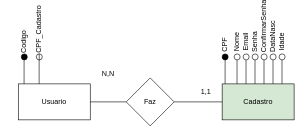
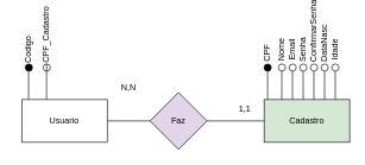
  <mxCell id="0" />
  <mxCell id="1" parent="0" />
  <mxCell id="2" value="Usuario" style="rounded=0;whiteSpace=wrap;html=1;" vertex="1" parent="1"><mxGeometry x="30" y="126" width="120" height="60" as="geometry" /></mxCell>
  <mxCell id="3" value="Cadastro" style="rounded=0;whiteSpace=wrap;html=1;fillColor=#d5e8d4;" vertex="1" parent="1"><mxGeometry x="370" y="126" width="120" height="60" as="geometry" /></mxCell>
- <mxCell id="4" value="Faz" style="rhombus;whiteSpace=wrap;html=1;" vertex="1" parent="1"><mxGeometry x="210" y="116" width="80" height="80" as="geometry" /></mxCell>
+ <mxCell id="4" value="Faz" style="rhombus;whiteSpace=wrap;html=1;fillColor=#e1d5e7;" vertex="1" parent="1"><mxGeometry x="210" y="116" width="80" height="80" as="geometry" /></mxCell>
  <mxCell id="5" value="" style="endArrow=none;html=1;exitX=1;exitY=0.5;exitDx=0;exitDy=0;" edge="1" parent="1" source="2"><mxGeometry width="50" height="50" relative="1" as="geometry"><mxPoint x="160" y="206" as="sourcePoint" /><mxPoint x="210" y="156" as="targetPoint" /></mxGeometry></mxCell>
  <mxCell id="6" value="" style="endArrow=none;html=1;entryX=0;entryY=0.5;entryDx=0;entryDy=0;" edge="1" parent="1" target="3"><mxGeometry width="50" height="50" relative="1" as="geometry"><mxPoint x="290" y="156" as="sourcePoint" /><mxPoint x="340" y="106" as="targetPoint" /></mxGeometry></mxCell>
  <mxCell id="7" value="" style="endArrow=none;html=1;" edge="1" parent="1"><mxGeometry width="50" height="50" relative="1" as="geometry"><mxPoint x="374.93" y="126" as="sourcePoint" /><mxPoint x="374.93" y="86" as="targetPoint" /></mxGeometry></mxCell>
  <mxCell id="8" value="" style="ellipse;whiteSpace=wrap;html=1;fillColor=#000000;" vertex="1" parent="1"><mxGeometry x="370" y="76" width="10" height="10" as="geometry" /></mxCell>
  <mxCell id="9" value="" style="endArrow=none;html=1;fontSize=12;fillColor=#ffffff;" edge="1" parent="1"><mxGeometry width="50" height="50" relative="1" as="geometry"><mxPoint x="394.8" y="126" as="sourcePoint" /><mxPoint x="394.8" y="86" as="targetPoint" /></mxGeometry></mxCell>
  <mxCell id="10" value="" style="ellipse;whiteSpace=wrap;html=1;rounded=1;labelBackgroundColor=#ffffff;endArrow=none;" vertex="1" parent="1"><mxGeometry x="390" y="76" width="10" height="10" as="geometry" /></mxCell>
  <mxCell id="11" value="CPF" style="text;html=1;strokeColor=none;fillColor=none;align=center;verticalAlign=middle;whiteSpace=wrap;rounded=0;rotation=270;" vertex="1" parent="1"><mxGeometry x="355" y="51" width="40" height="20" as="geometry" /></mxCell>
  <mxCell id="12" value="Nome" style="text;html=1;strokeColor=none;fillColor=none;align=center;verticalAlign=middle;whiteSpace=wrap;rounded=0;rotation=270;" vertex="1" parent="1"><mxGeometry x="375" y="46" width="40" height="20" as="geometry" /></mxCell>
  <mxCell id="13" value="" style="endArrow=none;html=1;fontSize=12;fillColor=#ffffff;" edge="1" parent="1"><mxGeometry width="50" height="50" relative="1" as="geometry"><mxPoint x="409.8" y="126" as="sourcePoint" /><mxPoint x="409.8" y="86" as="targetPoint" /></mxGeometry></mxCell>
  <mxCell id="14" value="" style="ellipse;whiteSpace=wrap;html=1;rounded=1;labelBackgroundColor=#ffffff;endArrow=none;" vertex="1" parent="1"><mxGeometry x="405" y="76" width="10" height="10" as="geometry" /></mxCell>
  <mxCell id="15" value="Email" style="text;html=1;strokeColor=none;fillColor=none;align=center;verticalAlign=middle;whiteSpace=wrap;rounded=0;rotation=270;" vertex="1" parent="1"><mxGeometry x="390" y="46" width="40" height="20" as="geometry" /></mxCell>
  <mxCell id="16" value="" style="endArrow=none;html=1;fontSize=12;fillColor=#ffffff;" edge="1" parent="1"><mxGeometry width="50" height="50" relative="1" as="geometry"><mxPoint x="424.8" y="126" as="sourcePoint" /><mxPoint x="424.8" y="86" as="targetPoint" /></mxGeometry></mxCell>
  <mxCell id="17" value="" style="ellipse;whiteSpace=wrap;html=1;rounded=1;labelBackgroundColor=#ffffff;endArrow=none;" vertex="1" parent="1"><mxGeometry x="420" y="76" width="10" height="10" as="geometry" /></mxCell>
  <mxCell id="18" value="Senha" style="text;html=1;strokeColor=none;fillColor=none;align=center;verticalAlign=middle;whiteSpace=wrap;rounded=0;rotation=270;" vertex="1" parent="1"><mxGeometry x="405" y="46" width="40" height="20" as="geometry" /></mxCell>
  <mxCell id="19" value="" style="endArrow=none;html=1;fontSize=12;fillColor=#ffffff;" edge="1" parent="1"><mxGeometry width="50" height="50" relative="1" as="geometry"><mxPoint x="439.8" y="126" as="sourcePoint" /><mxPoint x="439.8" y="86" as="targetPoint" /></mxGeometry></mxCell>
  <mxCell id="20" value="" style="ellipse;whiteSpace=wrap;html=1;rounded=1;labelBackgroundColor=#ffffff;endArrow=none;" vertex="1" parent="1"><mxGeometry x="435" y="76" width="10" height="10" as="geometry" /></mxCell>
  <mxCell id="21" value="ConfirmarSenha" style="text;html=1;strokeColor=none;fillColor=none;align=center;verticalAlign=middle;whiteSpace=wrap;rounded=0;rotation=270;" vertex="1" parent="1"><mxGeometry x="420" y="20" width="40" height="20" as="geometry" /></mxCell>
  <mxCell id="22" value="" style="endArrow=none;html=1;fontSize=12;fillColor=#ffffff;" edge="1" parent="1"><mxGeometry width="50" height="50" relative="1" as="geometry"><mxPoint x="454.8" y="126" as="sourcePoint" /><mxPoint x="454.8" y="86" as="targetPoint" /></mxGeometry></mxCell>
  <mxCell id="23" value="" style="ellipse;whiteSpace=wrap;html=1;rounded=1;labelBackgroundColor=#ffffff;endArrow=none;" vertex="1" parent="1"><mxGeometry x="450" y="76" width="10" height="10" as="geometry" /></mxCell>
  <mxCell id="24" value="DataNasc" style="text;html=1;strokeColor=none;fillColor=none;align=center;verticalAlign=middle;whiteSpace=wrap;rounded=0;rotation=270;" vertex="1" parent="1"><mxGeometry x="435" y="37" width="40" height="20" as="geometry" /></mxCell>
  <mxCell id="25" value="" style="endArrow=none;html=1;fontSize=12;fillColor=#ffffff;" edge="1" parent="1"><mxGeometry width="50" height="50" relative="1" as="geometry"><mxPoint x="469.8" y="126" as="sourcePoint" /><mxPoint x="469.8" y="86" as="targetPoint" /></mxGeometry></mxCell>
  <mxCell id="26" value="" style="ellipse;whiteSpace=wrap;html=1;rounded=1;labelBackgroundColor=#ffffff;endArrow=none;" vertex="1" parent="1"><mxGeometry x="465" y="76" width="10" height="10" as="geometry" /></mxCell>
  <mxCell id="27" value="Idade" style="text;html=1;strokeColor=none;fillColor=none;align=center;verticalAlign=middle;whiteSpace=wrap;rounded=0;rotation=270;" vertex="1" parent="1"><mxGeometry x="450" y="46" width="40" height="20" as="geometry" /></mxCell>
  <mxCell id="28" value="" style="ellipse;whiteSpace=wrap;html=1;fillColor=#000000;" vertex="1" parent="1"><mxGeometry x="35" y="76" width="10" height="10" as="geometry" /></mxCell>
  <mxCell id="29" value="Codigo" style="text;html=1;strokeColor=none;fillColor=none;align=center;verticalAlign=middle;whiteSpace=wrap;rounded=0;rotation=270;" vertex="1" parent="1"><mxGeometry x="20" y="46" width="40" height="20" as="geometry" /></mxCell>
  <mxCell id="30" value="" style="endArrow=none;html=1;" edge="1" parent="1"><mxGeometry width="50" height="50" relative="1" as="geometry"><mxPoint x="39.66" y="126" as="sourcePoint" /><mxPoint x="39.66" y="86" as="targetPoint" /></mxGeometry></mxCell>
  <mxCell id="31" value="" style="endArrow=none;html=1;fontSize=12;fillColor=#ffffff;" edge="1" parent="1"><mxGeometry width="50" height="50" relative="1" as="geometry"><mxPoint x="64.8" y="126" as="sourcePoint" /><mxPoint x="64.8" y="86" as="targetPoint" /></mxGeometry></mxCell>
  <mxCell id="32" value="" style="ellipse;whiteSpace=wrap;html=1;rounded=1;labelBackgroundColor=#ffffff;endArrow=none;" vertex="1" parent="1"><mxGeometry x="60" y="76" width="10" height="10" as="geometry" /></mxCell>
  <mxCell id="33" value="CPF_Cadastro" style="text;html=1;strokeColor=none;fillColor=none;align=center;verticalAlign=middle;whiteSpace=wrap;rounded=0;rotation=270;" vertex="1" parent="1"><mxGeometry x="45" y="25" width="40" height="20" as="geometry" /></mxCell>
  <mxCell id="34" value="N,N" style="text;html=1;strokeColor=none;fillColor=none;align=center;verticalAlign=middle;whiteSpace=wrap;rounded=0;" vertex="1" parent="1"><mxGeometry x="160" y="100" width="40" height="20" as="geometry" /></mxCell>
  <mxCell id="35" value="1,1" style="text;html=1;strokeColor=none;fillColor=none;align=center;verticalAlign=middle;whiteSpace=wrap;rounded=0;" vertex="1" parent="1"><mxGeometry x="323" y="130" width="40" height="20" as="geometry" /></mxCell>
  <mxCell id="36" value="" style="endArrow=none;html=1;" edge="1" parent="1"><mxGeometry width="50" height="50" relative="1" as="geometry"><mxPoint x="64.92" y="86.5" as="sourcePoint" /><mxPoint x="64.92" y="75.5" as="targetPoint" /></mxGeometry></mxCell>
